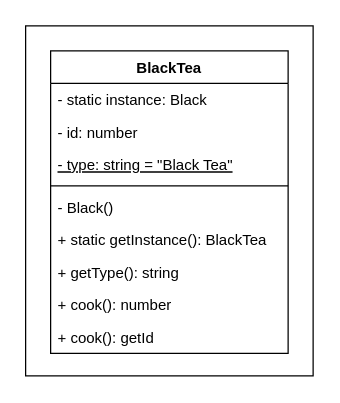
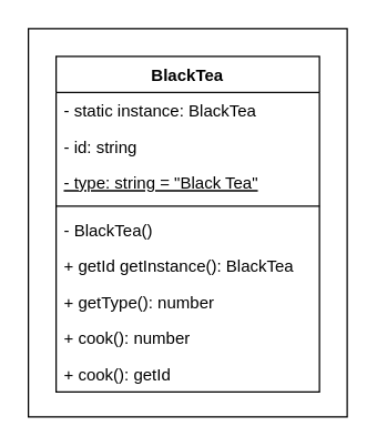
  <mxCell id="0" />
  <mxCell id="1" parent="0" />
  <mxCell id="2" value="" style="rounded=0;whiteSpace=wrap;html=1;" vertex="1" parent="1"><mxGeometry x="20" y="20" width="230" height="280" as="geometry" /></mxCell>
  <mxCell id="3" value="BlackTea" style="swimlane;fontStyle=1;align=center;verticalAlign=top;childLayout=stackLayout;horizontal=1;startSize=26;horizontalStack=0;resizeParent=1;resizeParentMax=0;resizeLast=0;collapsible=1;marginBottom=0;" vertex="1" parent="1"><mxGeometry x="40" y="40" width="190" height="242" as="geometry" /></mxCell>
- <mxCell id="4" value="- static instance: Black" style="text;strokeColor=none;fillColor=none;align=left;verticalAlign=top;spacingLeft=4;spacingRight=4;overflow=hidden;rotatable=0;points=[[0,0.5],[1,0.5]];portConstraint=eastwest;" vertex="1" parent="3"><mxGeometry y="26" width="190" height="26" as="geometry" /></mxCell>
- <mxCell id="5" value="- id: number" style="text;strokeColor=none;fillColor=none;align=left;verticalAlign=top;spacingLeft=4;spacingRight=4;overflow=hidden;rotatable=0;points=[[0,0.5],[1,0.5]];portConstraint=eastwest;" vertex="1" parent="3"><mxGeometry y="52" width="190" height="26" as="geometry" /></mxCell>
+ <mxCell id="4" value="- static instance: BlackTea" style="text;strokeColor=none;fillColor=none;align=left;verticalAlign=top;spacingLeft=4;spacingRight=4;overflow=hidden;rotatable=0;points=[[0,0.5],[1,0.5]];portConstraint=eastwest;" vertex="1" parent="3"><mxGeometry y="26" width="190" height="26" as="geometry" /></mxCell>
+ <mxCell id="5" value="- id: string" style="text;strokeColor=none;fillColor=none;align=left;verticalAlign=top;spacingLeft=4;spacingRight=4;overflow=hidden;rotatable=0;points=[[0,0.5],[1,0.5]];portConstraint=eastwest;" vertex="1" parent="3"><mxGeometry y="52" width="190" height="26" as="geometry" /></mxCell>
  <mxCell id="6" value="- type: string = &quot;Black Tea&quot;" style="text;strokeColor=none;fillColor=none;align=left;verticalAlign=top;spacingLeft=4;spacingRight=4;overflow=hidden;rotatable=0;points=[[0,0.5],[1,0.5]];portConstraint=eastwest;fontStyle=4" vertex="1" parent="3"><mxGeometry y="78" width="190" height="26" as="geometry" /></mxCell>
  <mxCell id="7" value="" style="line;strokeWidth=1;fillColor=none;align=left;verticalAlign=middle;spacingTop=-1;spacingLeft=3;spacingRight=3;rotatable=0;labelPosition=right;points=[];portConstraint=eastwest;" vertex="1" parent="3"><mxGeometry y="104" width="190" height="8" as="geometry" /></mxCell>
- <mxCell id="8" value="- Black()" style="text;strokeColor=none;fillColor=none;align=left;verticalAlign=top;spacingLeft=4;spacingRight=4;overflow=hidden;rotatable=0;points=[[0,0.5],[1,0.5]];portConstraint=eastwest;" vertex="1" parent="3"><mxGeometry y="112" width="190" height="26" as="geometry" /></mxCell>
- <mxCell id="9" value="+ static getInstance(): BlackTea" style="text;strokeColor=none;fillColor=none;align=left;verticalAlign=top;spacingLeft=4;spacingRight=4;overflow=hidden;rotatable=0;points=[[0,0.5],[1,0.5]];portConstraint=eastwest;" vertex="1" parent="3"><mxGeometry y="138" width="190" height="26" as="geometry" /></mxCell>
- <mxCell id="10" value="+ getType(): string" style="text;strokeColor=none;fillColor=none;align=left;verticalAlign=top;spacingLeft=4;spacingRight=4;overflow=hidden;rotatable=0;points=[[0,0.5],[1,0.5]];portConstraint=eastwest;" vertex="1" parent="3"><mxGeometry y="164" width="190" height="26" as="geometry" /></mxCell>
+ <mxCell id="8" value="- BlackTea()" style="text;strokeColor=none;fillColor=none;align=left;verticalAlign=top;spacingLeft=4;spacingRight=4;overflow=hidden;rotatable=0;points=[[0,0.5],[1,0.5]];portConstraint=eastwest;" vertex="1" parent="3"><mxGeometry y="112" width="190" height="26" as="geometry" /></mxCell>
+ <mxCell id="9" value="+ getId getInstance(): BlackTea" style="text;strokeColor=none;fillColor=none;align=left;verticalAlign=top;spacingLeft=4;spacingRight=4;overflow=hidden;rotatable=0;points=[[0,0.5],[1,0.5]];portConstraint=eastwest;" vertex="1" parent="3"><mxGeometry y="138" width="190" height="26" as="geometry" /></mxCell>
+ <mxCell id="10" value="+ getType(): number" style="text;strokeColor=none;fillColor=none;align=left;verticalAlign=top;spacingLeft=4;spacingRight=4;overflow=hidden;rotatable=0;points=[[0,0.5],[1,0.5]];portConstraint=eastwest;" vertex="1" parent="3"><mxGeometry y="164" width="190" height="26" as="geometry" /></mxCell>
  <mxCell id="11" value="+ cook(): number" style="text;strokeColor=none;fillColor=none;align=left;verticalAlign=top;spacingLeft=4;spacingRight=4;overflow=hidden;rotatable=0;points=[[0,0.5],[1,0.5]];portConstraint=eastwest;" vertex="1" parent="3"><mxGeometry y="190" width="190" height="26" as="geometry" /></mxCell>
  <mxCell id="12" value="+ cook(): getId" style="text;strokeColor=none;fillColor=none;align=left;verticalAlign=top;spacingLeft=4;spacingRight=4;overflow=hidden;rotatable=0;points=[[0,0.5],[1,0.5]];portConstraint=eastwest;" vertex="1" parent="3"><mxGeometry y="216" width="190" height="26" as="geometry" /></mxCell>
